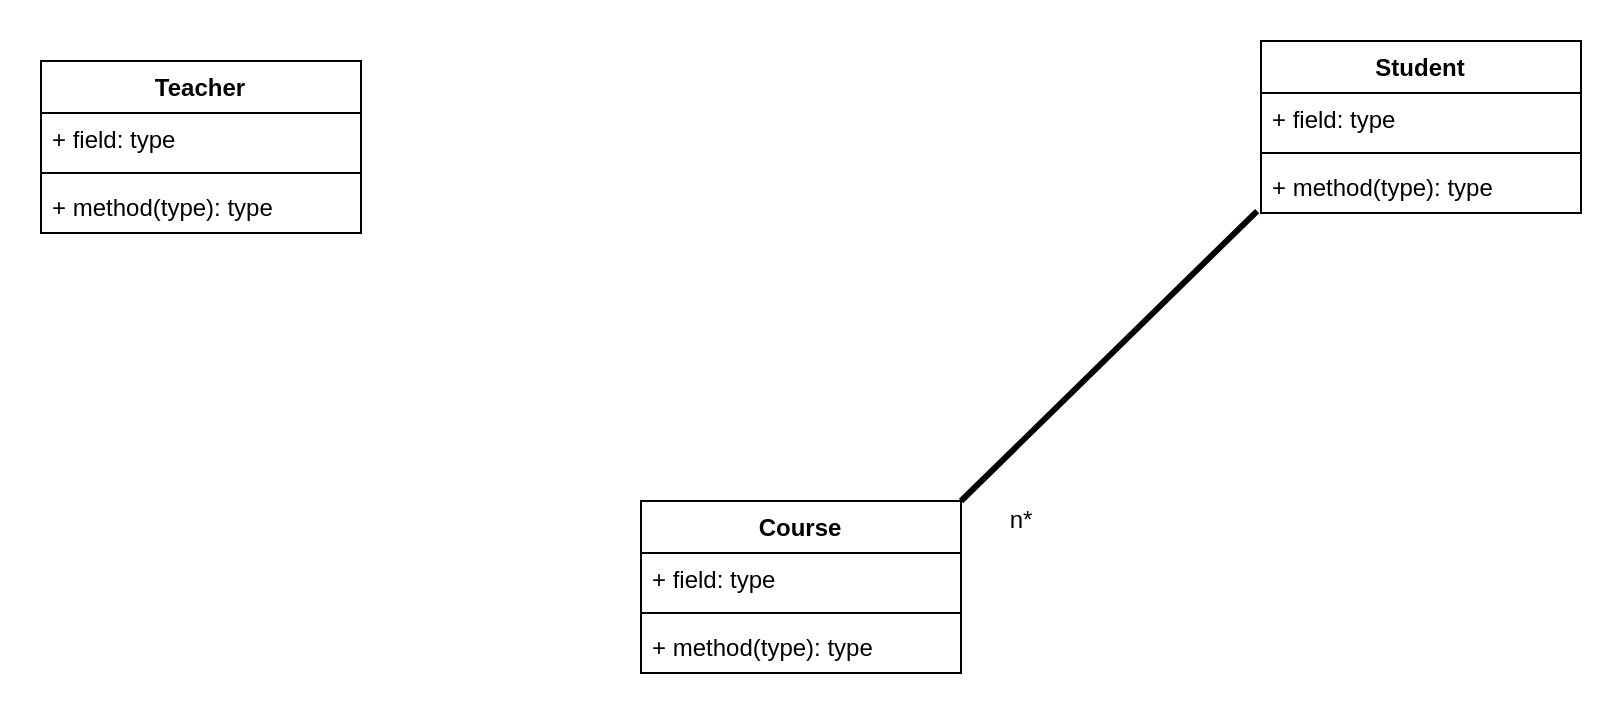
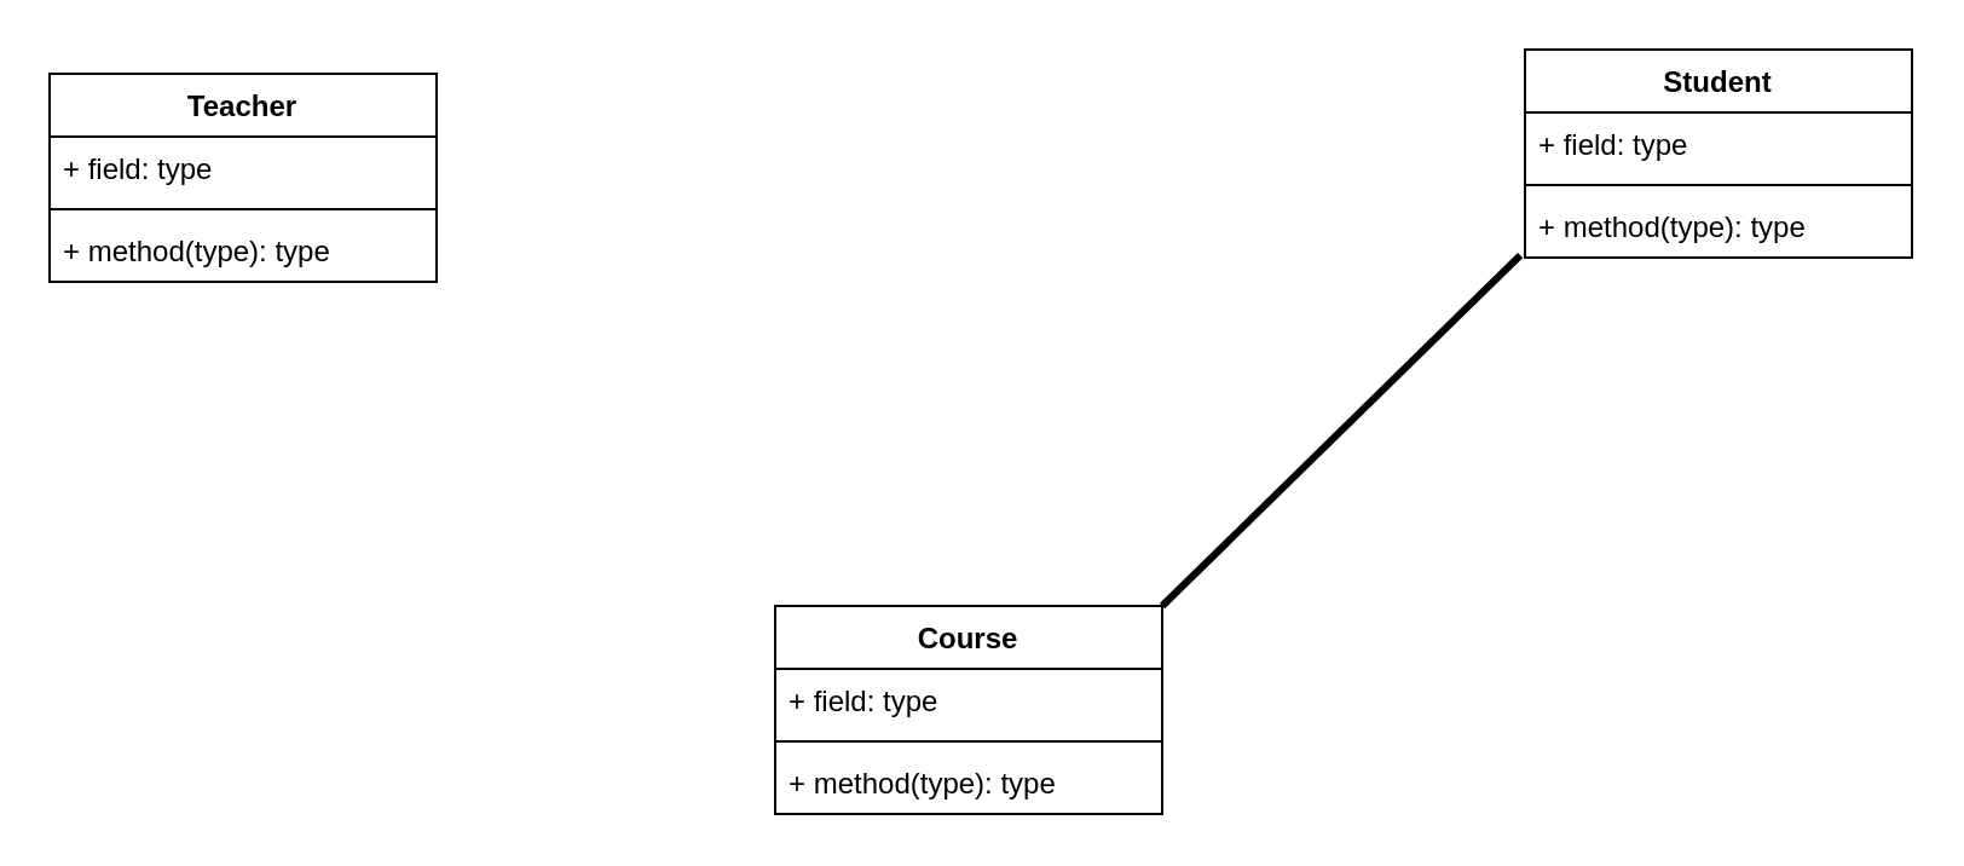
  <mxCell id="0" />
  <mxCell id="1" parent="0" />
  <mxCell id="2" value="Teacher" style="swimlane;fontStyle=1;align=center;verticalAlign=top;childLayout=stackLayout;horizontal=1;startSize=26;horizontalStack=0;resizeParent=1;resizeParentMax=0;resizeLast=0;collapsible=1;marginBottom=0;" vertex="1" parent="1"><mxGeometry x="20" y="30" width="160" height="86" as="geometry" /></mxCell>
  <mxCell id="3" value="+ field: type" style="text;strokeColor=none;fillColor=none;align=left;verticalAlign=top;spacingLeft=4;spacingRight=4;overflow=hidden;rotatable=0;points=[[0,0.5],[1,0.5]];portConstraint=eastwest;" vertex="1" parent="2"><mxGeometry y="26" width="160" height="26" as="geometry" /></mxCell>
  <mxCell id="4" value="" style="line;strokeWidth=1;fillColor=none;align=left;verticalAlign=middle;spacingTop=-1;spacingLeft=3;spacingRight=3;rotatable=0;labelPosition=right;points=[];portConstraint=eastwest;" vertex="1" parent="2"><mxGeometry y="52" width="160" height="8" as="geometry" /></mxCell>
  <mxCell id="5" value="+ method(type): type" style="text;strokeColor=none;fillColor=none;align=left;verticalAlign=top;spacingLeft=4;spacingRight=4;overflow=hidden;rotatable=0;points=[[0,0.5],[1,0.5]];portConstraint=eastwest;" vertex="1" parent="2"><mxGeometry y="60" width="160" height="26" as="geometry" /></mxCell>
  <mxCell id="6" value="Student" style="swimlane;fontStyle=1;align=center;verticalAlign=top;childLayout=stackLayout;horizontal=1;startSize=26;horizontalStack=0;resizeParent=1;resizeParentMax=0;resizeLast=0;collapsible=1;marginBottom=0;" vertex="1" parent="1"><mxGeometry x="630" y="20" width="160" height="86" as="geometry" /></mxCell>
  <mxCell id="7" value="+ field: type" style="text;strokeColor=none;fillColor=none;align=left;verticalAlign=top;spacingLeft=4;spacingRight=4;overflow=hidden;rotatable=0;points=[[0,0.5],[1,0.5]];portConstraint=eastwest;" vertex="1" parent="6"><mxGeometry y="26" width="160" height="26" as="geometry" /></mxCell>
  <mxCell id="8" value="" style="line;strokeWidth=1;fillColor=none;align=left;verticalAlign=middle;spacingTop=-1;spacingLeft=3;spacingRight=3;rotatable=0;labelPosition=right;points=[];portConstraint=eastwest;" vertex="1" parent="6"><mxGeometry y="52" width="160" height="8" as="geometry" /></mxCell>
  <mxCell id="9" value="+ method(type): type" style="text;strokeColor=none;fillColor=none;align=left;verticalAlign=top;spacingLeft=4;spacingRight=4;overflow=hidden;rotatable=0;points=[[0,0.5],[1,0.5]];portConstraint=eastwest;" vertex="1" parent="6"><mxGeometry y="60" width="160" height="26" as="geometry" /></mxCell>
  <mxCell id="10" value="Course" style="swimlane;fontStyle=1;align=center;verticalAlign=top;childLayout=stackLayout;horizontal=1;startSize=26;horizontalStack=0;resizeParent=1;resizeParentMax=0;resizeLast=0;collapsible=1;marginBottom=0;" vertex="1" parent="1"><mxGeometry x="320" y="250" width="160" height="86" as="geometry" /></mxCell>
  <mxCell id="11" value="+ field: type" style="text;strokeColor=none;fillColor=none;align=left;verticalAlign=top;spacingLeft=4;spacingRight=4;overflow=hidden;rotatable=0;points=[[0,0.5],[1,0.5]];portConstraint=eastwest;" vertex="1" parent="10"><mxGeometry y="26" width="160" height="26" as="geometry" /></mxCell>
  <mxCell id="12" value="" style="line;strokeWidth=1;fillColor=none;align=left;verticalAlign=middle;spacingTop=-1;spacingLeft=3;spacingRight=3;rotatable=0;labelPosition=right;points=[];portConstraint=eastwest;" vertex="1" parent="10"><mxGeometry y="52" width="160" height="8" as="geometry" /></mxCell>
  <mxCell id="13" value="+ method(type): type" style="text;strokeColor=none;fillColor=none;align=left;verticalAlign=top;spacingLeft=4;spacingRight=4;overflow=hidden;rotatable=0;points=[[0,0.5],[1,0.5]];portConstraint=eastwest;" vertex="1" parent="10"><mxGeometry y="60" width="160" height="26" as="geometry" /></mxCell>
  <mxCell id="14" value="" style="endArrow=none;startArrow=none;endFill=0;startFill=0;endSize=8;html=1;verticalAlign=bottom;labelBackgroundColor=none;strokeWidth=3;entryX=-0.012;entryY=0.962;entryDx=0;entryDy=0;entryPerimeter=0;exitX=1;exitY=0;exitDx=0;exitDy=0;" edge="1" parent="1" source="10" target="9"><mxGeometry width="160" relative="1" as="geometry"><mxPoint x="380" y="350" as="sourcePoint" /><mxPoint x="540" y="350" as="targetPoint" /></mxGeometry></mxCell>
- <mxCell id="15" value="n*" style="text;html=1;align=center;verticalAlign=middle;resizable=0;points=[];autosize=1;" vertex="1" parent="1"><mxGeometry x="495" y="250" width="30" height="20" as="geometry" /></mxCell>
